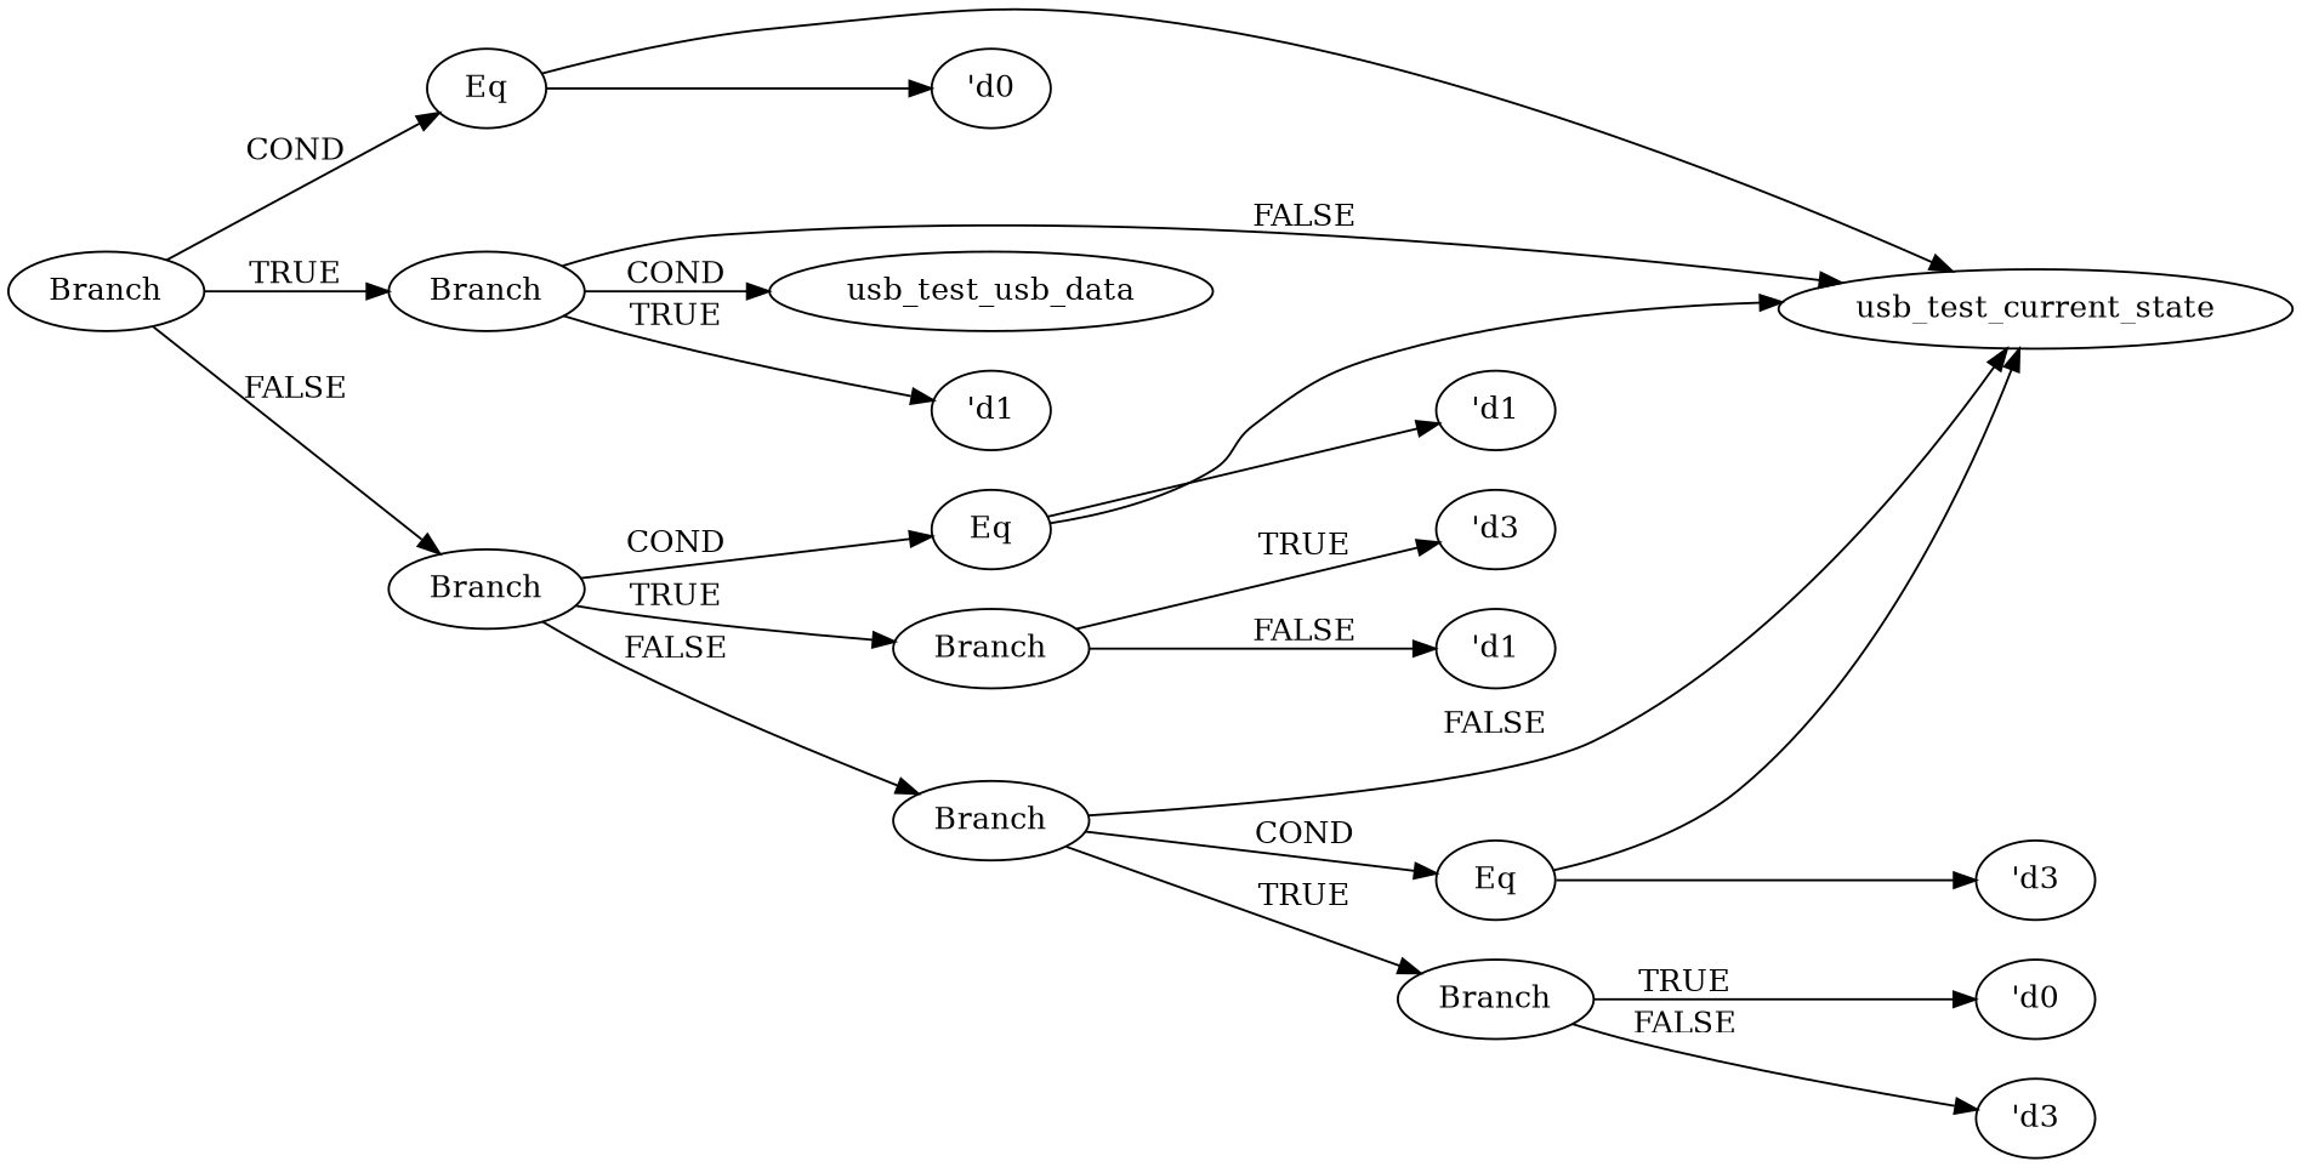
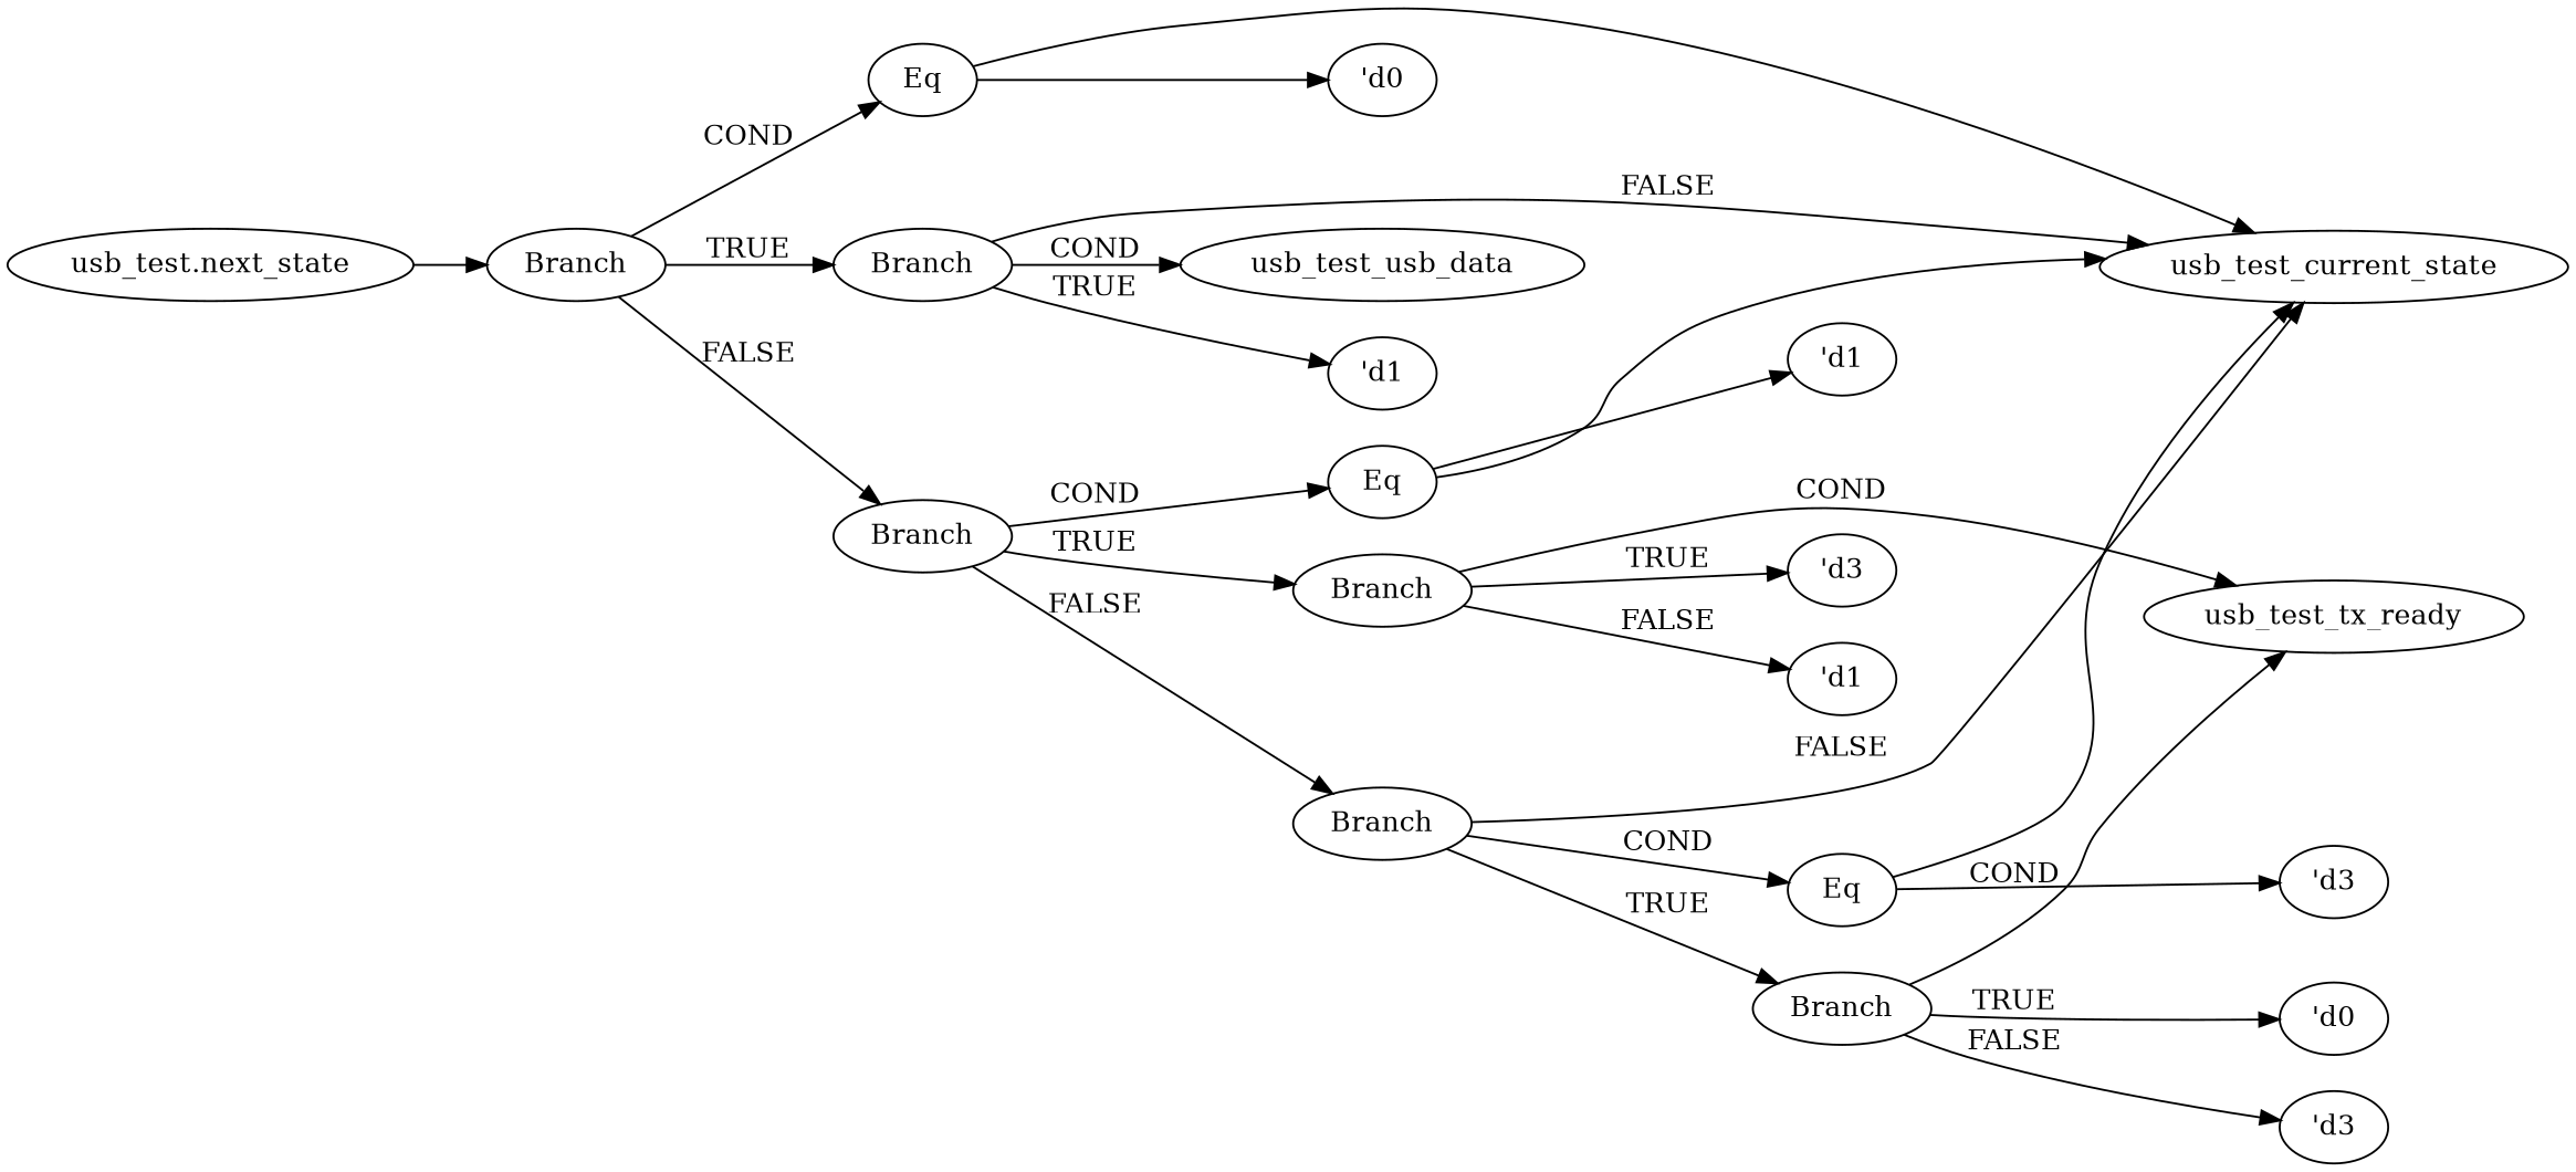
  strict digraph {
    rankdir=LR
    node [color=black]
    edge [color=black]
+   n1 [height=0.5 label="usb_test.next_state" width=2.7984]
    n2 [height=0.5 label=Branch width=1.2277]
    n3 [height=0.5 label=Eq width=0.75]
    n4 [height=0.5 label=Branch width=1.2277]
    n5 [height=0.5 label=Branch width=1.2277]
    usb_test_current_state [height=0.5 width=3.2361]
    n7 [height=0.5 label="'d0" width=0.75]
    n8 [height=0.5 label=usb_test_usb_data width=2.7984]
    n9 [height=0.5 label="'d1" width=0.75]
    n10 [height=0.5 label=Eq width=0.75]
    n11 [height=0.5 label=Branch width=1.2277]
    n12 [height=0.5 label=Branch width=1.2277]
    n13 [height=0.5 label="'d1" width=0.75]
+   usb_test_tx_ready [height=0.5 width=2.6178]
    n15 [height=0.5 label="'d3" width=0.75]
    n16 [height=0.5 label="'d1" width=0.75]
    n17 [height=0.5 label=Eq width=0.75]
    n18 [height=0.5 label=Branch width=1.2277]
    n19 [height=0.5 label="'d3" width=0.75]
    n20 [height=0.5 label="'d0" width=0.75]
    n21 [height=0.5 label="'d3" width=0.75]
+   n1 -> n2
    n2 -> n3 [label=COND]
    n2 -> n4 [label=TRUE]
    n2 -> n5 [label=FALSE]
    n3 -> usb_test_current_state
    n3 -> n7
    n4 -> usb_test_current_state [label=FALSE]
    n4 -> n8 [label=COND]
    n4 -> n9 [label=TRUE]
    n5 -> n10 [label=COND]
    n5 -> n11 [label=TRUE]
    n5 -> n12 [label=FALSE]
    n10 -> usb_test_current_state
    n10 -> n13
+   n11 -> usb_test_tx_ready [label=COND]
    n11 -> n15 [label=TRUE]
    n11 -> n16 [label=FALSE]
    n12 -> usb_test_current_state [label=FALSE]
    n12 -> n17 [label=COND]
    n12 -> n18 [label=TRUE]
    n17 -> usb_test_current_state
    n17 -> n19
+   n18 -> usb_test_tx_ready [label=COND]
    n18 -> n20 [label=TRUE]
    n18 -> n21 [label=FALSE]
  }
